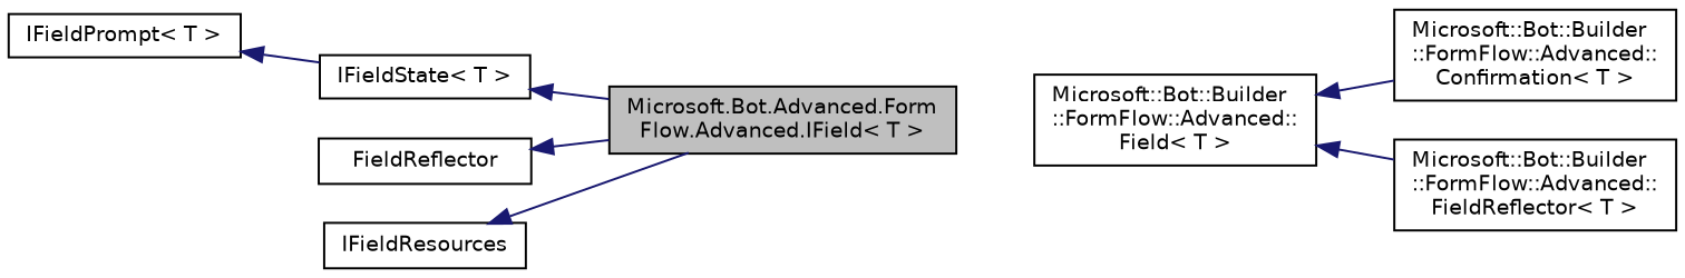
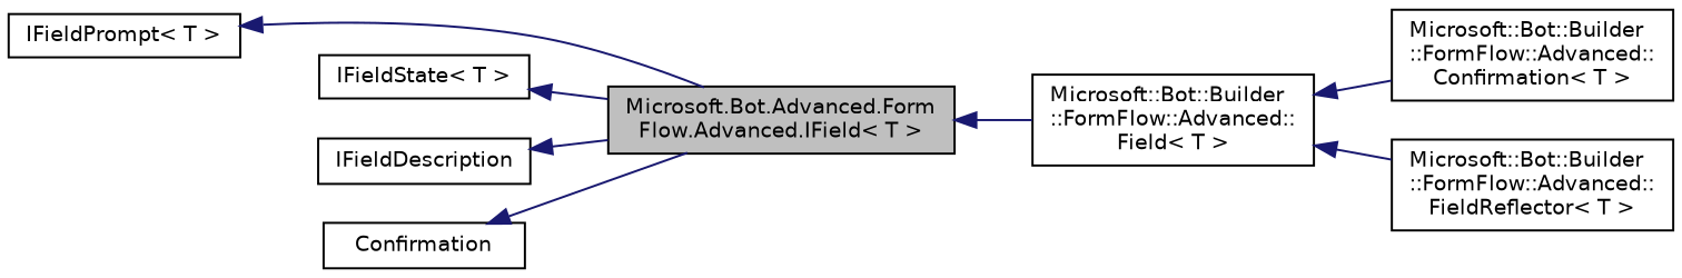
  digraph {
    rankdir=LR
    node [color=black fillcolor=white fontname=Helvetica fontsize=10 shape=record style=filled]
    edge [color=midnightblue dir=back fontname=Helvetica fontsize=10 labelfontname=Helvetica labelfontsize=10 style=solid]
    n1 [fillcolor=grey75 fontcolor=black height=0.2 label="Microsoft.Bot.Advanced.Form\lFlow.Advanced.IField\< T \>" width=0.4]
    n2 [height=0.2 label="Microsoft::Bot::Builder\l::FormFlow::Advanced::\lField\< T \>" width=0.4]
    n3 [height=0.2 label="Microsoft::Bot::Builder\l::FormFlow::Advanced::\lConfirmation\< T \>" width=0.4]
    n4 [height=0.2 label="Microsoft::Bot::Builder\l::FormFlow::Advanced::\lFieldReflector\< T \>" width=0.4]
    n5 [height=0.2 label="IFieldState\< T \>" width=0.4]
-   n6 [height=0.2 label=FieldReflector width=0.4]
+   n6 [height=0.2 label=IFieldDescription width=0.4]
    n7 [height=0.2 label="IFieldPrompt\< T \>" width=0.4]
-   n8 [height=0.2 label=IFieldResources width=0.4]
+   n8 [height=0.2 label=Confirmation width=0.4]
+   n1 -> n2
    n2 -> n3
    n2 -> n4
    n5 -> n1
    n6 -> n1
-   n7 -> n5
+   n7 -> n1
    n8 -> n1
  }
